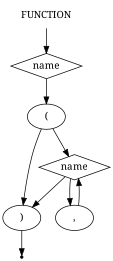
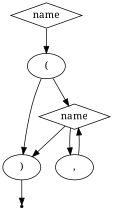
  digraph {
    fontname="Noto Serif"
    node [shape=oval fontname="Noto Serif"]
    edge [fontname="Noto Serif"]
-   n1 [label=FUNCTION shape=plaintext]
    n2 [label=name shape=diamond]
    n3 [label="("]
    n4 [label=name shape=diamond]
    n5 [label=")"]
    n6 [label=","]
    end [shape=point]
-   n1 -> n2
    n2 -> n3
    n3 -> n4
    n3 -> n5
    n4 -> n5
    n4 -> n6
    n5 -> end
    n6 -> n4
  }
